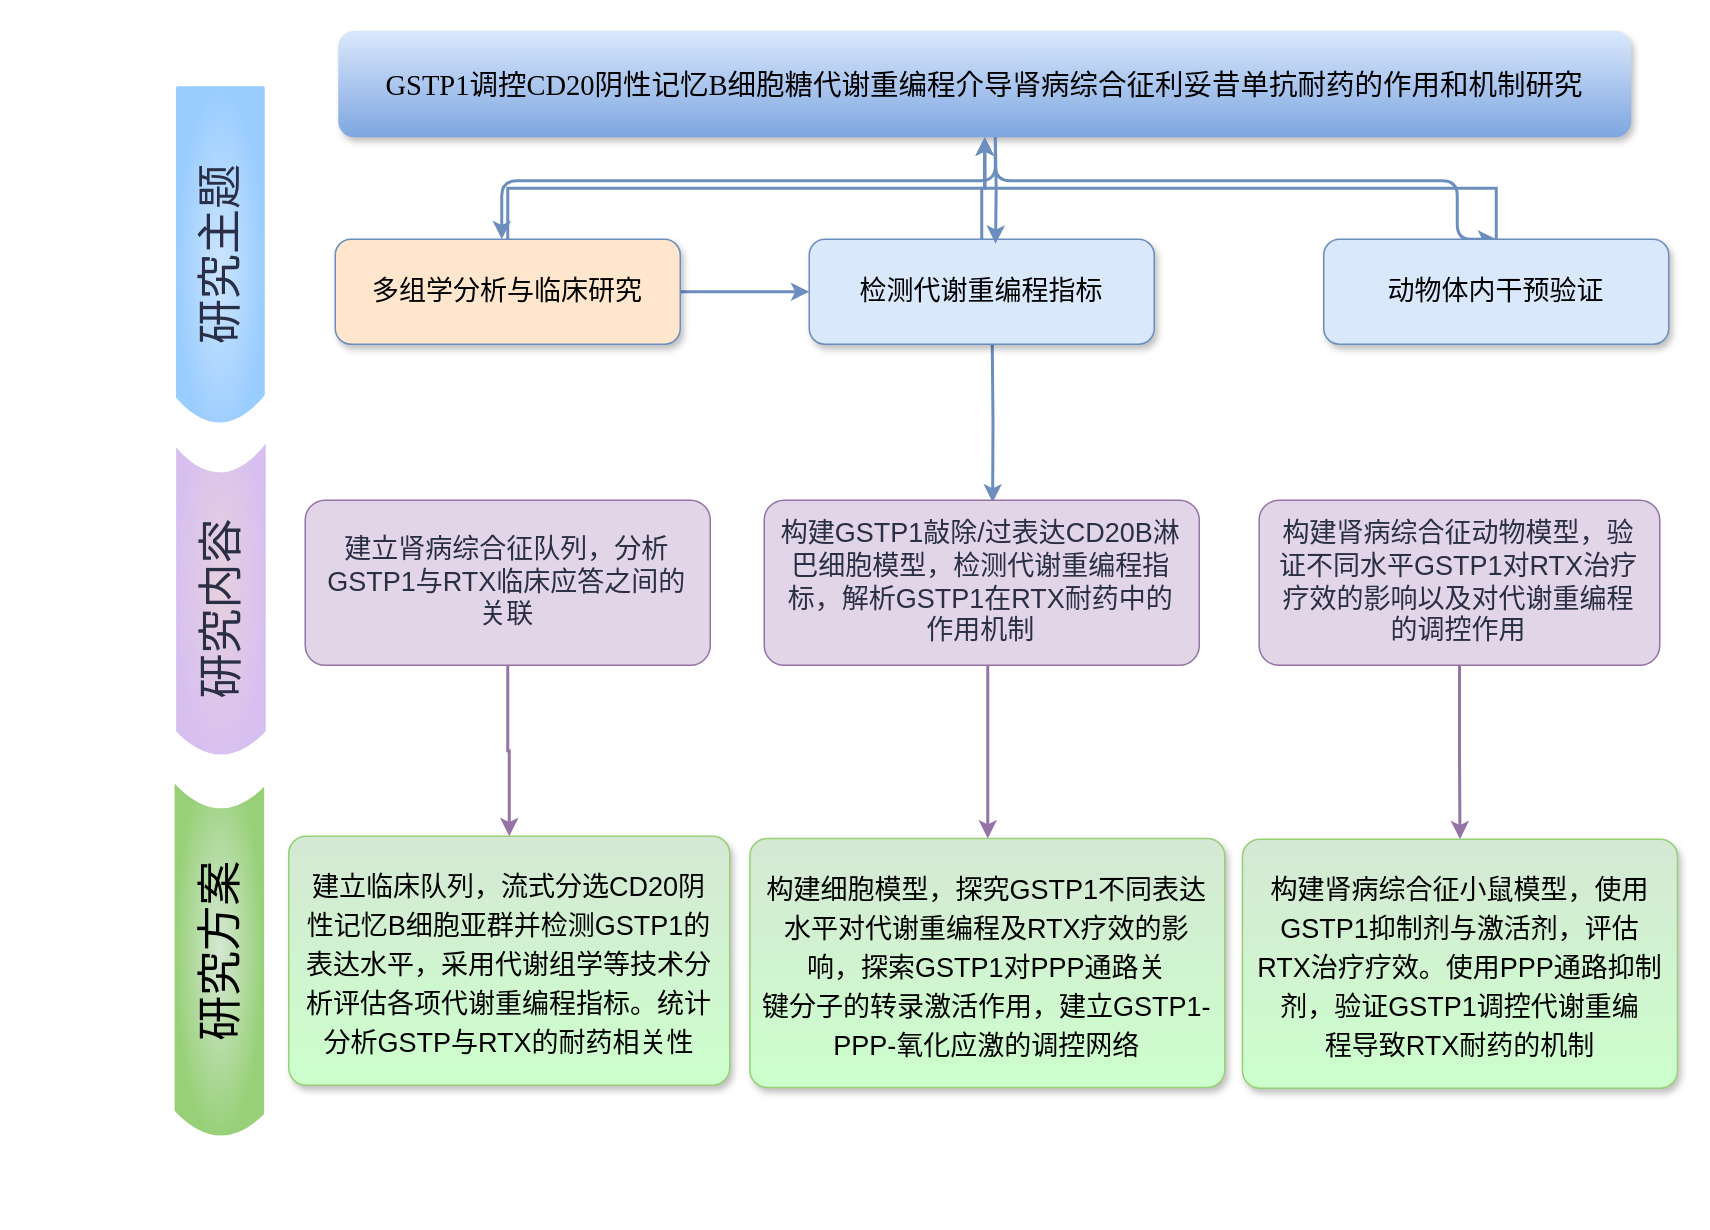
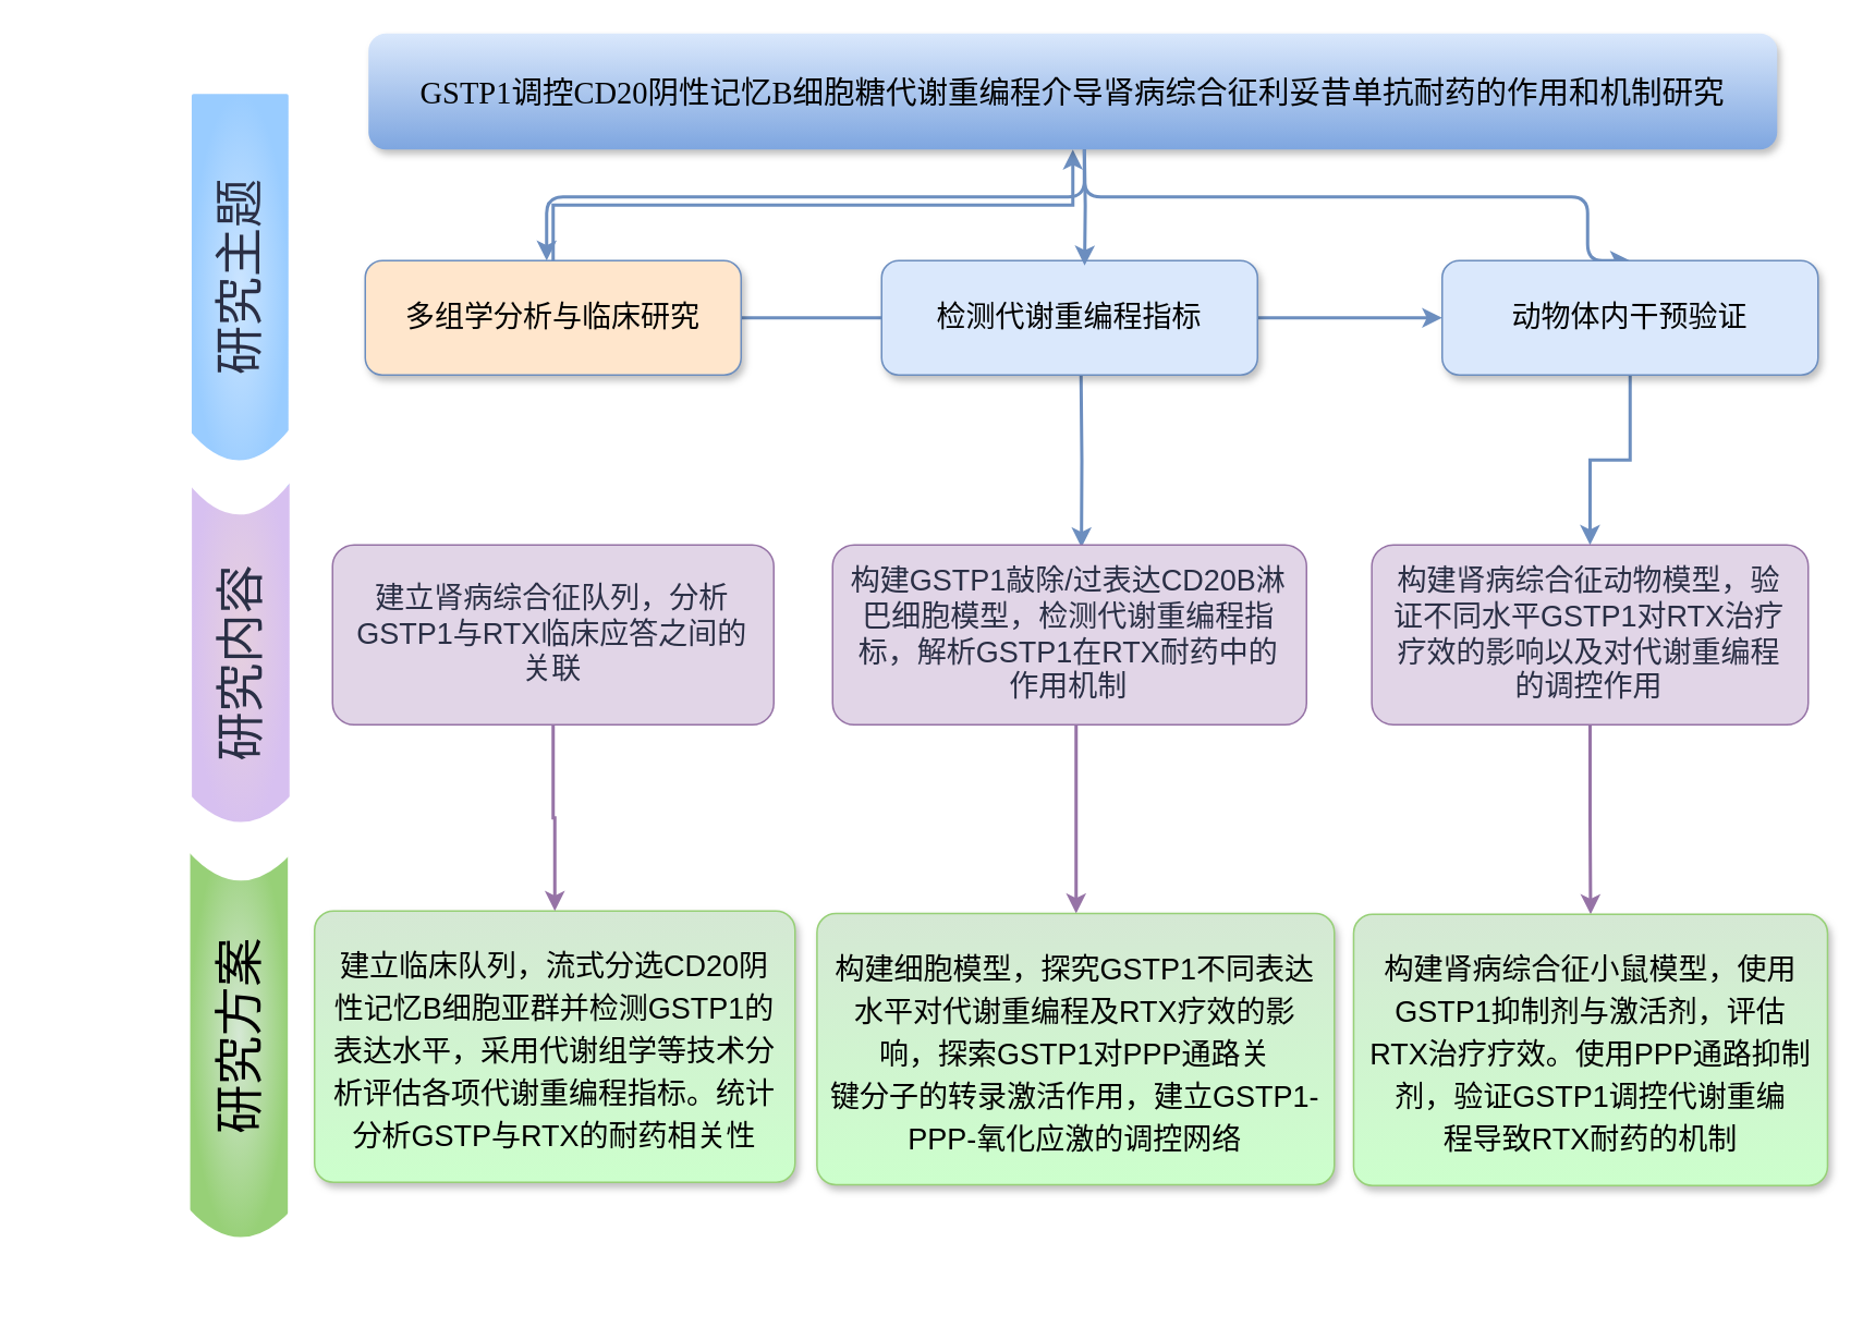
  <mxCell id="0" />
  <mxCell id="1" parent="0" />
  <mxCell id="2" value="&lt;div&gt;研究方案&lt;/div&gt;" style="text;html=1;align=center;verticalAlign=middle;whiteSpace=wrap;rounded=1;fontFamily=Helvetica;fontStyle=0;labelBackgroundColor=none;fontSize=30;rotation=-90;fillColor=#d5e8d4;strokeColor=none;arcSize=0;gradientDirection=radial;movable=1;resizable=1;rotatable=1;deletable=1;editable=1;locked=0;connectable=1;gradientColor=#97d077;" parent="1" vertex="1"><mxGeometry x="20.1" y="603.74" width="251.31" height="59.75" as="geometry" /></mxCell>
  <mxCell id="3" value="" style="group;align=left;" vertex="1" connectable="0" parent="1"><mxGeometry x="115.03" y="270.655" width="63.49" height="267.695" as="geometry" /></mxCell>
  <mxCell id="4" value="&lt;div style=&quot;&quot;&gt;&lt;span style=&quot;background-color: transparent; caret-color: rgb(42, 47, 69); white-space-collapse: preserve;&quot;&gt;&lt;font color=&quot;#2a2f45&quot;&gt;     研究内容&lt;/font&gt;&lt;/span&gt;&lt;/div&gt;" style="text;html=1;align=left;verticalAlign=middle;whiteSpace=wrap;rounded=1;fontFamily=Helvetica;fontStyle=0;labelBackgroundColor=none;fontSize=30;rotation=-90;fillColor=#e6d0de;gradientColor=#D7C0F0;strokeColor=none;arcSize=0;gradientDirection=radial;movable=1;resizable=1;rotatable=1;deletable=1;editable=1;locked=0;connectable=1;" parent="3" vertex="1"><mxGeometry x="-87.73" y="89.605" width="238.96" height="59.75" as="geometry" /></mxCell>
  <mxCell id="5" value="" style="shape=dataStorage;whiteSpace=wrap;html=1;fixedSize=1;hachureGap=4;fontFamily=Architects Daughter;fontSource=https%3A%2F%2Ffonts.googleapis.com%2Fcss%3Ffamily%3DArchitects%2BDaughter;rotation=-90;strokeColor=none;size=17.375;" vertex="1" parent="3"><mxGeometry x="5.145" y="209.35" width="53.2" height="63.49" as="geometry" /></mxCell>
- <mxCell id="6" style="edgeStyle=orthogonalEdgeStyle;rounded=0;orthogonalLoop=1;jettySize=auto;html=1;entryX=0;entryY=0.5;entryDx=0;entryDy=0;strokeWidth=2;fillColor=#dae8fc;strokeColor=#6c8ebf;" edge="1" parent="1" source="8" target="17"><mxGeometry relative="1" as="geometry" /></mxCell>
+ <mxCell id="6" style="edgeStyle=orthogonalEdgeStyle;rounded=0;orthogonalLoop=1;jettySize=auto;html=1;entryX=0;entryY=0.5;entryDx=0;entryDy=0;strokeWidth=2;fillColor=#dae8fc;strokeColor=#6c8ebf;endArrow=none;" edge="1" parent="1" source="8" target="17"><mxGeometry relative="1" as="geometry" /></mxCell>
  <mxCell id="7" style="edgeStyle=orthogonalEdgeStyle;rounded=0;orthogonalLoop=1;jettySize=auto;html=1;fillColor=#dae8fc;strokeColor=#6c8ebf;strokeWidth=2;" edge="1" parent="1" source="8" target="12"><mxGeometry relative="1" as="geometry" /></mxCell>
  <mxCell id="8" value="多组学分析与临床研究" style="rounded=1;whiteSpace=wrap;html=1;fontSize=18;glass=0;strokeWidth=1;shadow=1;fillColor=#ffe6cc;strokeColor=#6c8ebf;align=center;spacing=23;movable=1;resizable=1;rotatable=1;deletable=1;editable=1;locked=0;connectable=1;fontStyle=0;" parent="1" vertex="1"><mxGeometry x="223" y="159" width="230" height="70" as="geometry" /></mxCell>
  <mxCell id="9" value="&lt;p style=&quot;margin: 0px; font-variant-numeric: normal; font-variant-east-asian: normal; font-variant-alternates: normal; font-size-adjust: none; font-kerning: auto; font-optical-sizing: auto; font-feature-settings: normal; font-variation-settings: normal; font-variant-position: normal; font-variant-emoji: normal; font-stretch: normal; line-height: normal;&quot; class=&quot;p1&quot;&gt;&lt;font face=&quot;Helvetica&quot;&gt;建立临床队列，流式分选CD20阴性记忆B细胞&lt;/font&gt;&lt;span style=&quot;font-family: Helvetica; background-color: transparent; color: light-dark(rgb(0, 0, 0), rgb(255, 255, 255));&quot;&gt;亚群并检测GSTP1的表达水平，采用代谢组学等技术分析评估各项代谢重编程指标。统计分析GSTP与RTX的耐药相关性&lt;/span&gt;&lt;/p&gt;" style="rounded=1;whiteSpace=wrap;html=1;hachureGap=4;fontFamily=Architects Daughter;fontSource=https%3A%2F%2Ffonts.googleapis.com%2Fcss%3Ffamily%3DArchitects%2BDaughter;fillColor=#d5e8d4;gradientColor=#CCFFCC;strokeColor=#97D077;spacing=10;shadow=1;fontSize=18;movable=1;resizable=1;rotatable=1;deletable=1;editable=1;locked=0;connectable=1;align=center;arcSize=7;" parent="1" vertex="1"><mxGeometry x="192" y="557" width="294" height="166" as="geometry" /></mxCell>
  <mxCell id="10" style="edgeStyle=orthogonalEdgeStyle;rounded=1;orthogonalLoop=1;jettySize=auto;html=1;curved=0;fillColor=#dae8fc;strokeColor=#6c8ebf;strokeWidth=2;" edge="1" parent="1" target="8"><mxGeometry relative="1" as="geometry"><mxPoint x="663.077" y="91" as="sourcePoint" /><Array as="points"><mxPoint x="663" y="120" /><mxPoint x="334" y="120" /></Array></mxGeometry></mxCell>
  <mxCell id="11" style="edgeStyle=orthogonalEdgeStyle;rounded=1;orthogonalLoop=1;jettySize=auto;html=1;entryX=0.5;entryY=0;entryDx=0;entryDy=0;curved=0;strokeWidth=2;fillColor=#dae8fc;strokeColor=#6c8ebf;" edge="1" parent="1" target="14"><mxGeometry relative="1" as="geometry"><mxPoint x="663.077" y="91" as="sourcePoint" /><Array as="points"><mxPoint x="663" y="120" /><mxPoint x="971" y="120" /></Array></mxGeometry></mxCell>
  <mxCell id="12" value="&lt;font&gt;GSTP1调控CD20阴性记忆B细胞糖代谢重编程介导肾病综合征利妥昔单抗耐药的作用和机制研究&lt;/font&gt;" style="rounded=1;whiteSpace=wrap;html=1;fontSize=19;glass=0;strokeWidth=1;shadow=1;fillColor=#dae8fc;strokeColor=none;gradientColor=#7ea6e0;movable=1;resizable=1;rotatable=1;deletable=1;editable=1;locked=0;connectable=1;rotation=0;spacing=4;spacingTop=3;fontFamily=Times New Roman;" parent="1" vertex="1"><mxGeometry x="225" y="20" width="862" height="71" as="geometry" /></mxCell>
- <mxCell id="13" style="edgeStyle=orthogonalEdgeStyle;rounded=0;orthogonalLoop=1;jettySize=auto;html=1;fillColor=#dae8fc;strokeColor=#6c8ebf;strokeWidth=2;" edge="1" parent="1" source="14" target="12"><mxGeometry relative="1" as="geometry" /></mxCell>
+ <mxCell id="13" style="edgeStyle=orthogonalEdgeStyle;rounded=0;orthogonalLoop=1;jettySize=auto;html=1;entryX=0.5;entryY=0;entryDx=0;entryDy=0;fillColor=#dae8fc;strokeColor=#6c8ebf;strokeWidth=2;" edge="1" parent="1" source="14" target="27"><mxGeometry relative="1" as="geometry" /></mxCell>
  <mxCell id="14" value="动物体内干预验证" style="rounded=1;whiteSpace=wrap;html=1;fontSize=18;glass=0;strokeWidth=1;shadow=1;fillColor=#dae8fc;strokeColor=#6c8ebf;align=center;spacing=23;movable=1;resizable=1;rotatable=1;deletable=1;editable=1;locked=0;connectable=1;" vertex="1" parent="1"><mxGeometry x="882" y="159" width="230" height="70" as="geometry" /></mxCell>
- <mxCell id="15" style="edgeStyle=orthogonalEdgeStyle;rounded=0;orthogonalLoop=1;jettySize=auto;html=1;fillColor=#dae8fc;strokeColor=#6c8ebf;strokeWidth=2;" edge="1" parent="1" source="17" target="12"><mxGeometry relative="1" as="geometry" /></mxCell>
+ <mxCell id="15" style="edgeStyle=orthogonalEdgeStyle;rounded=0;orthogonalLoop=1;jettySize=auto;html=1;entryX=0;entryY=0.5;entryDx=0;entryDy=0;fillColor=#dae8fc;strokeColor=#6c8ebf;strokeWidth=2;" edge="1" parent="1" source="17" target="14"><mxGeometry relative="1" as="geometry" /></mxCell>
  <mxCell id="16" style="edgeStyle=orthogonalEdgeStyle;rounded=0;orthogonalLoop=1;jettySize=auto;html=1;fillColor=#dae8fc;strokeColor=#6c8ebf;strokeWidth=2;entryX=0.525;entryY=0.013;entryDx=0;entryDy=0;entryPerimeter=0;" edge="1" parent="1" target="25"><mxGeometry relative="1" as="geometry"><mxPoint x="661" y="229" as="sourcePoint" /><mxPoint x="661" y="380" as="targetPoint" /></mxGeometry></mxCell>
  <mxCell id="17" value="检测代谢重编程指标" style="rounded=1;whiteSpace=wrap;html=1;fontSize=18;glass=0;strokeWidth=1;shadow=1;fillColor=#dae8fc;strokeColor=#6c8ebf;align=center;spacing=23;movable=1;resizable=1;rotatable=1;deletable=1;editable=1;locked=0;connectable=1;" vertex="1" parent="1"><mxGeometry x="539" y="159" width="230" height="70" as="geometry" /></mxCell>
  <mxCell id="18" style="edgeStyle=orthogonalEdgeStyle;rounded=0;orthogonalLoop=1;jettySize=auto;html=1;entryX=0.54;entryY=0.043;entryDx=0;entryDy=0;entryPerimeter=0;fillColor=#dae8fc;strokeColor=#6c8ebf;strokeWidth=2;" edge="1" parent="1" target="17"><mxGeometry relative="1" as="geometry"><mxPoint x="663.077" y="91" as="sourcePoint" /></mxGeometry></mxCell>
  <mxCell id="19" value="" style="group;fontSize=15;" vertex="1" connectable="0" parent="1"><mxGeometry x="114.015" y="57" width="63.49" height="257.405" as="geometry" /></mxCell>
  <mxCell id="20" value="&lt;div&gt;&lt;font color=&quot;#2a2f45&quot;&gt;&lt;span style=&quot;caret-color: rgb(42, 47, 69); white-space-collapse: preserve;&quot;&gt;  研究主题&lt;/span&gt;&lt;/font&gt;&lt;/div&gt;" style="text;html=1;align=center;verticalAlign=middle;whiteSpace=wrap;rounded=1;fontFamily=Helvetica;fontStyle=0;labelBackgroundColor=none;fontSize=30;rotation=-90;fillColor=#CCE5FF;strokeColor=none;arcSize=2;gradientDirection=radial;movable=1;resizable=1;rotatable=1;deletable=1;editable=1;locked=0;connectable=1;gradientColor=#99CCFF;" parent="19" vertex="1"><mxGeometry x="-87.795" y="90.58" width="240.38" height="59.22" as="geometry" /></mxCell>
  <mxCell id="21" value="" style="shape=dataStorage;whiteSpace=wrap;html=1;fixedSize=1;hachureGap=4;fontFamily=Architects Daughter;fontSource=https%3A%2F%2Ffonts.googleapis.com%2Fcss%3Ffamily%3DArchitects%2BDaughter;rotation=-90;strokeColor=none;" parent="19" vertex="1"><mxGeometry x="5.145" y="199.06" width="53.2" height="63.49" as="geometry" /></mxCell>
  <mxCell id="22" style="edgeStyle=orthogonalEdgeStyle;rounded=0;orthogonalLoop=1;jettySize=auto;html=1;fillColor=#e1d5e7;strokeColor=#9673a6;strokeWidth=2;" edge="1" parent="1" source="23" target="9"><mxGeometry relative="1" as="geometry" /></mxCell>
  <mxCell id="23" value="&lt;div style=&quot;&quot;&gt;&lt;span style=&quot;background-color: transparent; caret-color: rgb(42, 47, 69); white-space-collapse: preserve;&quot;&gt;&lt;font color=&quot;#2a2f45&quot;&gt;建立肾病综合征队列，分析GSTP1与RTX临床应答之间的关联&lt;/font&gt;&lt;/span&gt;&lt;/div&gt;" style="text;html=1;align=center;verticalAlign=middle;whiteSpace=wrap;rounded=1;fontFamily=Helvetica;fontStyle=0;labelBackgroundColor=none;fontSize=18;rotation=0;fillColor=#e1d5e7;strokeColor=#9673a6;arcSize=12;gradientDirection=radial;movable=1;resizable=1;rotatable=1;deletable=1;editable=1;locked=0;connectable=1;container=0;glass=0;fillStyle=auto;spacing=9;spacingTop=2;spacingRight=3;spacingBottom=2;spacingLeft=2;" vertex="1" parent="1"><mxGeometry x="203" y="333" width="270" height="110" as="geometry" /></mxCell>
  <mxCell id="24" style="edgeStyle=orthogonalEdgeStyle;rounded=0;orthogonalLoop=1;jettySize=auto;html=1;fillColor=#e1d5e7;strokeColor=#9673a6;strokeWidth=2;" edge="1" parent="1" source="25" target="29"><mxGeometry relative="1" as="geometry"><Array as="points"><mxPoint x="658" y="460" /><mxPoint x="658" y="460" /></Array></mxGeometry></mxCell>
  <mxCell id="25" value="&lt;div style=&quot;&quot;&gt;&lt;font color=&quot;#2a2f45&quot;&gt;&lt;span style=&quot;caret-color: rgb(42, 47, 69); white-space-collapse: preserve;&quot;&gt;构建GSTP1敲除/过表达CD20B淋巴细胞模型，检测代谢重编程指标，解析GSTP1在RTX耐药中的作用机制&lt;/span&gt;&lt;/font&gt;&lt;/div&gt;" style="text;html=1;align=center;verticalAlign=middle;whiteSpace=wrap;rounded=1;fontFamily=Helvetica;fontStyle=0;labelBackgroundColor=none;fontSize=18;rotation=0;fillColor=#e1d5e7;strokeColor=#9673a6;arcSize=12;gradientDirection=radial;movable=1;resizable=1;rotatable=1;deletable=1;editable=1;locked=0;connectable=1;container=0;glass=0;fillStyle=auto;spacing=9;spacingTop=2;spacingRight=3;spacingBottom=2;spacingLeft=2;" vertex="1" parent="1"><mxGeometry x="509" y="333" width="290" height="110" as="geometry" /></mxCell>
  <mxCell id="26" style="edgeStyle=orthogonalEdgeStyle;rounded=0;orthogonalLoop=1;jettySize=auto;html=1;entryX=0.5;entryY=0;entryDx=0;entryDy=0;fillColor=#e1d5e7;strokeColor=#9673a6;strokeWidth=2;" edge="1" parent="1" source="27" target="30"><mxGeometry relative="1" as="geometry" /></mxCell>
  <mxCell id="27" value="&lt;div style=&quot;&quot;&gt;&lt;span style=&quot;background-color: transparent; caret-color: rgb(42, 47, 69); white-space-collapse: preserve;&quot;&gt;&lt;font color=&quot;#2a2f45&quot;&gt;构建肾病综合征动物模型，验证不同水平GSTP1对RTX治疗疗效的影响以及对代谢重编程的调控作用&lt;/font&gt;&lt;/span&gt;&lt;/div&gt;" style="text;html=1;align=center;verticalAlign=middle;whiteSpace=wrap;rounded=1;fontFamily=Helvetica;fontStyle=0;labelBackgroundColor=none;fontSize=18;rotation=0;fillColor=#e1d5e7;strokeColor=#9673a6;arcSize=12;gradientDirection=radial;movable=1;resizable=1;rotatable=1;deletable=1;editable=1;locked=0;connectable=1;container=0;glass=0;fillStyle=auto;spacing=9;spacingTop=2;spacingRight=3;spacingBottom=2;spacingLeft=2;" vertex="1" parent="1"><mxGeometry x="838.93" y="333" width="267.07" height="110" as="geometry" /></mxCell>
  <mxCell id="28" value="" style="shape=dataStorage;whiteSpace=wrap;html=1;fixedSize=1;hachureGap=4;fontFamily=Architects Daughter;fontSource=https%3A%2F%2Ffonts.googleapis.com%2Fcss%3Ffamily%3DArchitects%2BDaughter;rotation=-90;strokeColor=none;size=17.375;" vertex="1" parent="1"><mxGeometry x="120.175" y="733.995" width="53.2" height="63.49" as="geometry" /></mxCell>
  <mxCell id="29" value="&lt;p style=&quot;margin: 0px; font-variant-numeric: normal; font-variant-east-asian: normal; font-variant-alternates: normal; font-size-adjust: none; font-kerning: auto; font-optical-sizing: auto; font-feature-settings: normal; font-variation-settings: normal; font-variant-position: normal; font-variant-emoji: normal; font-stretch: normal; line-height: normal;&quot; class=&quot;p1&quot;&gt;&lt;font face=&quot;Helvetica&quot;&gt;构建细胞模型，探究&lt;/font&gt;&lt;span style=&quot;font-family: Helvetica; background-color: transparent; color: light-dark(rgb(0, 0, 0), rgb(255, 255, 255));&quot;&gt;GSTP1不同表达水平对代谢重编程及RTX疗效的影响，探索&lt;/span&gt;&lt;span style=&quot;font-family: Helvetica; background-color: transparent; color: light-dark(rgb(0, 0, 0), rgb(255, 255, 255));&quot;&gt;GSTP1对PPP通路关&lt;/span&gt;&lt;/p&gt;&lt;p style=&quot;margin: 0px; font-variant-numeric: normal; font-variant-east-asian: normal; font-variant-alternates: normal; font-size-adjust: none; font-kerning: auto; font-optical-sizing: auto; font-feature-settings: normal; font-variation-settings: normal; font-variant-position: normal; font-variant-emoji: normal; font-stretch: normal; line-height: normal;&quot; class=&quot;p1&quot;&gt;&lt;font face=&quot;Helvetica&quot;&gt;键分子的转录激活作用，建立GSTP1-PPP-&lt;/font&gt;&lt;span style=&quot;font-family: Helvetica; background-color: transparent; color: light-dark(rgb(0, 0, 0), rgb(255, 255, 255));&quot;&gt;氧化应激的调控网络&lt;/span&gt;&lt;/p&gt;" style="rounded=1;whiteSpace=wrap;html=1;hachureGap=4;fontFamily=Architects Daughter;fontSource=https%3A%2F%2Ffonts.googleapis.com%2Fcss%3Ffamily%3DArchitects%2BDaughter;fillColor=#d5e8d4;gradientColor=#CCFFCC;strokeColor=#97D077;spacing=10;shadow=1;fontSize=18;movable=1;resizable=1;rotatable=1;deletable=1;editable=1;locked=0;connectable=1;align=center;arcSize=7;" vertex="1" parent="1"><mxGeometry x="499.44" y="558.5" width="316.56" height="166" as="geometry" /></mxCell>
  <mxCell id="30" value="&lt;p style=&quot;margin: 0px; font-variant-numeric: normal; font-variant-east-asian: normal; font-variant-alternates: normal; font-size-adjust: none; font-kerning: auto; font-optical-sizing: auto; font-feature-settings: normal; font-variation-settings: normal; font-variant-position: normal; font-variant-emoji: normal; font-stretch: normal; line-height: normal;&quot; class=&quot;p1&quot;&gt;&lt;font face=&quot;Helvetica&quot;&gt;构建肾病综合征小鼠模型，使用GSTP1抑制剂与激活剂，评估RTX&lt;/font&gt;&lt;span style=&quot;font-family: Helvetica; background-color: transparent; color: light-dark(rgb(0, 0, 0), rgb(255, 255, 255));&quot;&gt;治疗疗效。使用PPP通路抑制剂，验证&lt;/span&gt;&lt;span style=&quot;font-family: Helvetica; background-color: transparent; color: light-dark(rgb(0, 0, 0), rgb(255, 255, 255));&quot;&gt;GSTP1调控代谢重编&lt;/span&gt;&lt;/p&gt;&lt;p style=&quot;margin: 0px; font-variant-numeric: normal; font-variant-east-asian: normal; font-variant-alternates: normal; font-size-adjust: none; font-kerning: auto; font-optical-sizing: auto; font-feature-settings: normal; font-variation-settings: normal; font-variant-position: normal; font-variant-emoji: normal; font-stretch: normal; line-height: normal;&quot; class=&quot;p1&quot;&gt;&lt;font face=&quot;Helvetica&quot;&gt;程导致RTX耐药的机制&lt;/font&gt;&lt;/p&gt;" style="rounded=1;whiteSpace=wrap;html=1;hachureGap=4;fontFamily=Architects Daughter;fontSource=https%3A%2F%2Ffonts.googleapis.com%2Fcss%3Ffamily%3DArchitects%2BDaughter;fillColor=#d5e8d4;gradientColor=#CCFFCC;strokeColor=#97D077;spacing=10;shadow=1;fontSize=18;movable=1;resizable=1;rotatable=1;deletable=1;editable=1;locked=0;connectable=1;align=center;arcSize=7;" vertex="1" parent="1"><mxGeometry x="827.82" y="559" width="290" height="166" as="geometry" /></mxCell>
